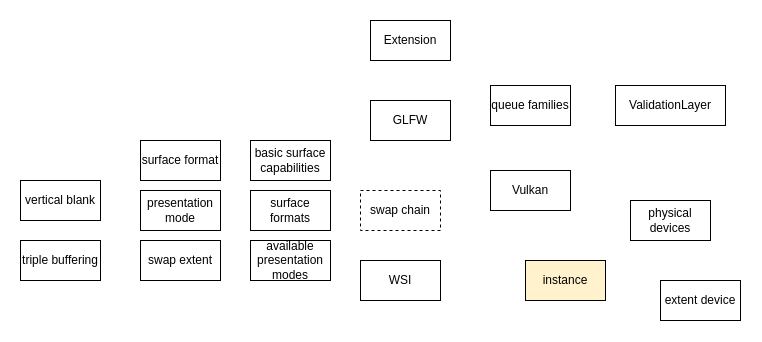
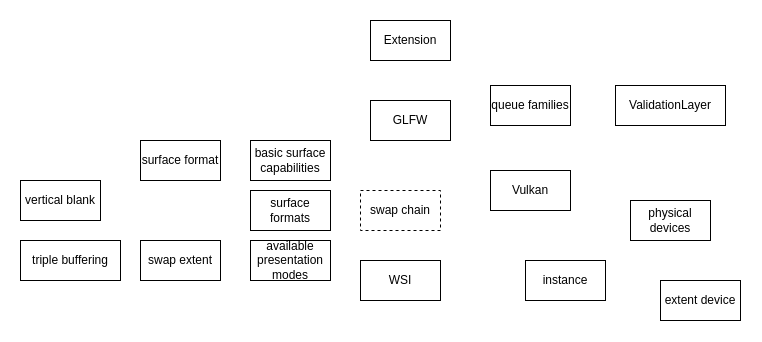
  <mxCell id="0" />
  <mxCell id="1" parent="0" />
  <mxCell id="2" value="Vulkan" style="rounded=0;whiteSpace=wrap;html=1;" vertex="1" parent="1"><mxGeometry x="490" y="170" width="80" height="40" as="geometry" /></mxCell>
  <mxCell id="3" value="ValidationLayer" style="rounded=0;whiteSpace=wrap;html=1;" vertex="1" parent="1"><mxGeometry x="615" y="85" width="110" height="40" as="geometry" /></mxCell>
  <mxCell id="4" value="GLFW" style="rounded=0;whiteSpace=wrap;html=1;" vertex="1" parent="1"><mxGeometry x="370" y="100" width="80" height="40" as="geometry" /></mxCell>
  <mxCell id="5" value="swap chain" style="rounded=0;whiteSpace=wrap;html=1;dashed=1;" vertex="1" parent="1"><mxGeometry x="360" y="190" width="80" height="40" as="geometry" /></mxCell>
  <mxCell id="6" value="WSI" style="rounded=0;whiteSpace=wrap;html=1;" vertex="1" parent="1"><mxGeometry x="360" y="260" width="80" height="40" as="geometry" /></mxCell>
- <mxCell id="7" value="instance" style="rounded=0;whiteSpace=wrap;html=1;fillColor=#fff2cc;" vertex="1" parent="1"><mxGeometry x="525" y="260" width="80" height="40" as="geometry" /></mxCell>
+ <mxCell id="7" value="instance" style="rounded=0;whiteSpace=wrap;html=1;" vertex="1" parent="1"><mxGeometry x="525" y="260" width="80" height="40" as="geometry" /></mxCell>
  <mxCell id="8" value="physical devices" style="rounded=0;whiteSpace=wrap;html=1;" vertex="1" parent="1"><mxGeometry x="630" y="200" width="80" height="40" as="geometry" /></mxCell>
  <mxCell id="9" value="queue families" style="rounded=0;whiteSpace=wrap;html=1;" vertex="1" parent="1"><mxGeometry x="490" y="85" width="80" height="40" as="geometry" /></mxCell>
  <mxCell id="10" value="extent device" style="rounded=0;whiteSpace=wrap;html=1;" vertex="1" parent="1"><mxGeometry x="660" y="280" width="80" height="40" as="geometry" /></mxCell>
  <mxCell id="11" value="Extension" style="rounded=0;whiteSpace=wrap;html=1;" vertex="1" parent="1"><mxGeometry x="370" y="20" width="80" height="40" as="geometry" /></mxCell>
  <mxCell id="12" value="basic surface capabilities" style="rounded=0;whiteSpace=wrap;html=1;" vertex="1" parent="1"><mxGeometry x="250" y="140" width="80" height="40" as="geometry" /></mxCell>
  <mxCell id="13" value="surface formats" style="rounded=0;whiteSpace=wrap;html=1;" vertex="1" parent="1"><mxGeometry x="250" y="190" width="80" height="40" as="geometry" /></mxCell>
  <mxCell id="14" value="available presentation modes" style="rounded=0;whiteSpace=wrap;html=1;" vertex="1" parent="1"><mxGeometry x="250" y="240" width="80" height="40" as="geometry" /></mxCell>
  <mxCell id="15" value="surface format" style="rounded=0;whiteSpace=wrap;html=1;" vertex="1" parent="1"><mxGeometry x="140" y="140" width="80" height="40" as="geometry" /></mxCell>
- <mxCell id="16" value="presentation mode" style="rounded=0;whiteSpace=wrap;html=1;" vertex="1" parent="1"><mxGeometry x="140" y="190" width="80" height="40" as="geometry" /></mxCell>
  <mxCell id="17" value="swap extent" style="rounded=0;whiteSpace=wrap;html=1;" vertex="1" parent="1"><mxGeometry x="140" y="240" width="80" height="40" as="geometry" /></mxCell>
  <mxCell id="18" value="vertical blank" style="rounded=0;whiteSpace=wrap;html=1;" vertex="1" parent="1"><mxGeometry x="20" y="180" width="80" height="40" as="geometry" /></mxCell>
- <mxCell id="19" value="triple buffering" style="rounded=0;whiteSpace=wrap;html=1;" vertex="1" parent="1"><mxGeometry x="20" y="240" width="80" height="40" as="geometry" /></mxCell>
+ <mxCell id="19" value="triple buffering" style="rounded=0;whiteSpace=wrap;html=1;" vertex="1" parent="1"><mxGeometry x="20" y="240" width="100" height="40" as="geometry" /></mxCell>
